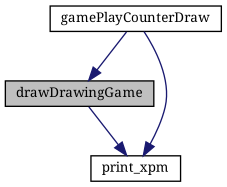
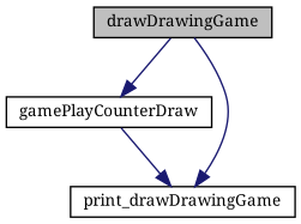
  digraph {
    fontname="Noto Serif"
    rankdir=TB
    node [color=black fillcolor=white fontname="Noto Serif" fontsize=10 shape=record style=filled]
    edge [color=midnightblue fontname="Noto Serif" fontsize=10 labelfontname=Helvetica labelfontsize=10 style=solid]
    n1 [fillcolor=grey75 fontcolor=black height=0.2 label=drawDrawingGame width=0.4]
    n2 [height=0.2 label=gamePlayCounterDraw width=0.4]
-   n3 [height=0.2 label=print_xpm width=0.4]
-   n2 -> n1
+   n3 [height=0.2 label=print_drawDrawingGame width=0.4]
+   n1 -> n2
    n1 -> n3
    n2 -> n3
  }
